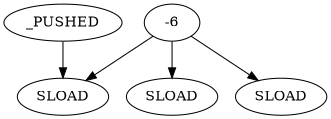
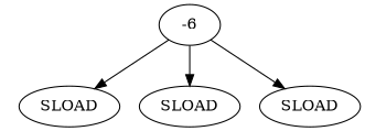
  digraph {
    node [shape=oval]
    edge [style=solid]
    n1 [label=SLOAD]
    n2 [label=SLOAD]
    n3 [label=SLOAD]
-   n4 [label=_PUSHED]
    -6 [shape=""]
-   n4 -> n1
    -6 -> n1
    -6 -> n2
    -6 -> n3
  }
